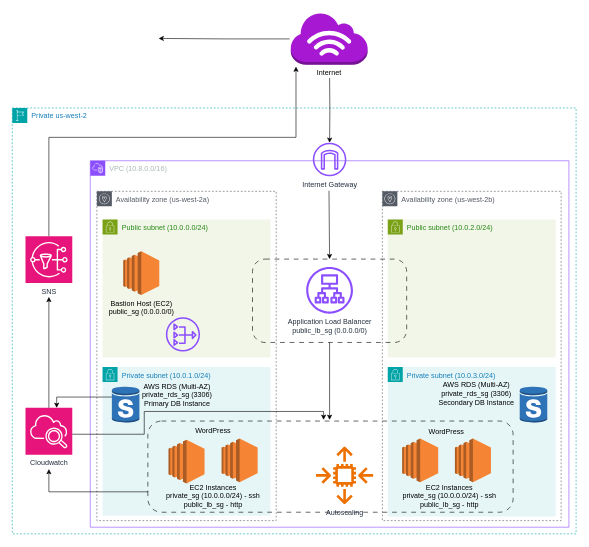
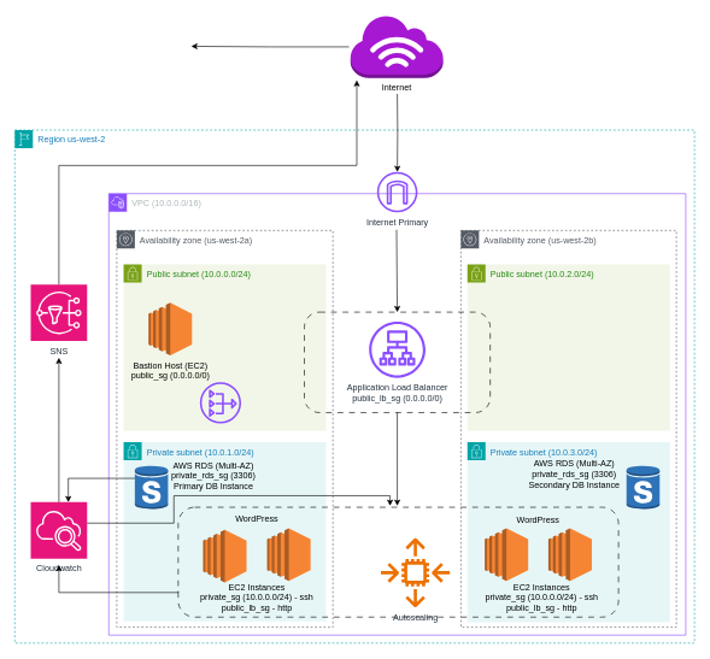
  <mxCell id="0" />
  <mxCell id="1" parent="0" />
  <mxCell id="2" value="" style="group" parent="1" vertex="1" connectable="0"><mxGeometry x="20" y="20" width="940" height="869" as="geometry" /></mxCell>
- <mxCell id="3" value="Private us-west-2" style="points=[[0,0],[0.25,0],[0.5,0],[0.75,0],[1,0],[1,0.25],[1,0.5],[1,0.75],[1,1],[0.75,1],[0.5,1],[0.25,1],[0,1],[0,0.75],[0,0.5],[0,0.25]];outlineConnect=0;gradientColor=none;html=1;whiteSpace=wrap;fontSize=12;fontStyle=0;container=0;pointerEvents=0;collapsible=0;recursiveResize=0;shape=mxgraph.aws4.group;grIcon=mxgraph.aws4.group_region;strokeColor=#00A4A6;fillColor=none;verticalAlign=top;align=left;spacingLeft=30;fontColor=#147EBA;dashed=1;" parent="2" vertex="1"><mxGeometry y="159" width="940" height="710" as="geometry" /></mxCell>
+ <mxCell id="3" value="Region us-west-2" style="points=[[0,0],[0.25,0],[0.5,0],[0.75,0],[1,0],[1,0.25],[1,0.5],[1,0.75],[1,1],[0.75,1],[0.5,1],[0.25,1],[0,1],[0,0.75],[0,0.5],[0,0.25]];outlineConnect=0;gradientColor=none;html=1;whiteSpace=wrap;fontSize=12;fontStyle=0;container=0;pointerEvents=0;collapsible=0;recursiveResize=0;shape=mxgraph.aws4.group;grIcon=mxgraph.aws4.group_region;strokeColor=#00A4A6;fillColor=none;verticalAlign=top;align=left;spacingLeft=30;fontColor=#147EBA;dashed=1;" parent="2" vertex="1"><mxGeometry y="159" width="940" height="710" as="geometry" /></mxCell>
  <mxCell id="4" style="edgeStyle=orthogonalEdgeStyle;rounded=0;orthogonalLoop=1;jettySize=auto;html=1;" parent="2" target="10" edge="1"><mxGeometry relative="1" as="geometry"><mxPoint x="529" y="109" as="sourcePoint" /></mxGeometry></mxCell>
  <mxCell id="5" value="Internet" style="outlineConnect=0;dashed=0;verticalLabelPosition=bottom;verticalAlign=top;align=center;html=1;shape=mxgraph.aws3.internet_3;fillColor=#A718D3;gradientColor=none;container=0;" parent="2" vertex="1"><mxGeometry x="464.32" width="128.08" height="87" as="geometry" /></mxCell>
  <mxCell id="6" style="edgeStyle=orthogonalEdgeStyle;rounded=0;orthogonalLoop=1;jettySize=auto;html=1;" parent="2" source="12" edge="1"><mxGeometry relative="1" as="geometry"><mxPoint x="473" y="90" as="targetPoint" /><Array as="points"><mxPoint x="61" y="208" /><mxPoint x="473" y="208" /></Array></mxGeometry></mxCell>
  <mxCell id="7" style="edgeStyle=orthogonalEdgeStyle;rounded=0;orthogonalLoop=1;jettySize=auto;html=1;exitX=0;exitY=0.7;exitDx=0;exitDy=0;exitPerimeter=0;entryX=0.984;entryY=0.71;entryDx=0;entryDy=0;entryPerimeter=0;" parent="2" edge="1"><mxGeometry relative="1" as="geometry"><mxPoint x="462.27" y="43.9" as="sourcePoint" /><mxPoint x="244.004" y="43.09" as="targetPoint" /><Array as="points"><mxPoint x="353.95" y="44" /></Array></mxGeometry></mxCell>
- <mxCell id="8" value="VPC (10.8.0.0/16)" style="points=[[0,0],[0.25,0],[0.5,0],[0.75,0],[1,0],[1,0.25],[1,0.5],[1,0.75],[1,1],[0.75,1],[0.5,1],[0.25,1],[0,1],[0,0.75],[0,0.5],[0,0.25]];outlineConnect=0;gradientColor=none;html=1;whiteSpace=wrap;fontSize=12;fontStyle=0;container=0;pointerEvents=0;collapsible=0;recursiveResize=0;shape=mxgraph.aws4.group;grIcon=mxgraph.aws4.group_vpc2;strokeColor=#8C4FFF;fillColor=none;verticalAlign=top;align=left;spacingLeft=30;fontColor=#AAB7B8;dashed=0;" parent="2" vertex="1"><mxGeometry x="130" y="247" width="798" height="611" as="geometry" /></mxCell>
+ <mxCell id="8" value="VPC (10.0.0.0/16)" style="points=[[0,0],[0.25,0],[0.5,0],[0.75,0],[1,0],[1,0.25],[1,0.5],[1,0.75],[1,1],[0.75,1],[0.5,1],[0.25,1],[0,1],[0,0.75],[0,0.5],[0,0.25]];outlineConnect=0;gradientColor=none;html=1;whiteSpace=wrap;fontSize=12;fontStyle=0;container=0;pointerEvents=0;collapsible=0;recursiveResize=0;shape=mxgraph.aws4.group;grIcon=mxgraph.aws4.group_vpc2;strokeColor=#8C4FFF;fillColor=none;verticalAlign=top;align=left;spacingLeft=30;fontColor=#AAB7B8;dashed=0;" parent="2" vertex="1"><mxGeometry x="130" y="247" width="798" height="611" as="geometry" /></mxCell>
  <mxCell id="9" style="edgeStyle=orthogonalEdgeStyle;rounded=0;orthogonalLoop=1;jettySize=auto;html=1;entryX=0.5;entryY=0;entryDx=0;entryDy=0;" parent="2" target="29" edge="1"><mxGeometry relative="1" as="geometry"><mxPoint x="528" y="297" as="sourcePoint" /></mxGeometry></mxCell>
- <mxCell id="10" value="Internet Gateway" style="sketch=0;outlineConnect=0;fontColor=#232F3E;gradientColor=none;fillColor=#8C4FFF;strokeColor=none;dashed=0;verticalLabelPosition=bottom;verticalAlign=top;align=center;html=1;fontSize=12;fontStyle=0;aspect=fixed;pointerEvents=1;shape=mxgraph.aws4.internet_gateway;container=0;" parent="2" vertex="1"><mxGeometry x="501" y="217" width="56" height="56" as="geometry" /></mxCell>
- <mxCell id="11" value="Cloudwatch" style="sketch=0;points=[[0,0,0],[0.25,0,0],[0.5,0,0],[0.75,0,0],[1,0,0],[0,1,0],[0.25,1,0],[0.5,1,0],[0.75,1,0],[1,1,0],[0,0.25,0],[0,0.5,0],[0,0.75,0],[1,0.25,0],[1,0.5,0],[1,0.75,0]];points=[[0,0,0],[0.25,0,0],[0.5,0,0],[0.75,0,0],[1,0,0],[0,1,0],[0.25,1,0],[0.5,1,0],[0.75,1,0],[1,1,0],[0,0.25,0],[0,0.5,0],[0,0.75,0],[1,0.25,0],[1,0.5,0],[1,0.75,0]];outlineConnect=0;fontColor=#232F3E;fillColor=#E7157B;strokeColor=#ffffff;dashed=0;verticalLabelPosition=bottom;verticalAlign=top;align=center;html=1;fontSize=12;fontStyle=0;aspect=fixed;shape=mxgraph.aws4.resourceIcon;resIcon=mxgraph.aws4.cloudwatch_2;container=0;" parent="2" vertex="1"><mxGeometry x="22" y="659" width="78" height="78" as="geometry" /></mxCell>
+ <mxCell id="10" value="Internet Primary" style="sketch=0;outlineConnect=0;fontColor=#232F3E;gradientColor=none;fillColor=#8C4FFF;strokeColor=none;dashed=0;verticalLabelPosition=bottom;verticalAlign=top;align=center;html=1;fontSize=12;fontStyle=0;aspect=fixed;pointerEvents=1;shape=mxgraph.aws4.internet_gateway;container=0;" parent="2" vertex="1"><mxGeometry x="501" y="217" width="56" height="56" as="geometry" /></mxCell>
+ <mxCell id="11" value="Cloudwatch" style="sketch=0;points=[[0,0,0],[0.25,0,0],[0.5,0,0],[0.75,0,0],[1,0,0],[0,1,0],[0.25,1,0],[0.5,1,0],[0.75,1,0],[1,1,0],[0,0.25,0],[0,0.5,0],[0,0.75,0],[1,0.25,0],[1,0.5,0],[1,0.75,0]];points=[[0,0,0],[0.25,0,0],[0.5,0,0],[0.75,0,0],[1,0,0],[0,1,0],[0.25,1,0],[0.5,1,0],[0.75,1,0],[1,1,0],[0,0.25,0],[0,0.5,0],[0,0.75,0],[1,0.25,0],[1,0.5,0],[1,0.75,0]];outlineConnect=0;fontColor=#232F3E;fillColor=#E7157B;strokeColor=#ffffff;dashed=0;verticalLabelPosition=bottom;verticalAlign=top;align=center;html=1;fontSize=12;fontStyle=0;aspect=fixed;shape=mxgraph.aws4.resourceIcon;resIcon=mxgraph.aws4.cloudwatch_2;container=0;" parent="2" vertex="1"><mxGeometry x="22" y="674" width="78" height="78" as="geometry" /></mxCell>
  <mxCell id="12" value="SNS" style="sketch=0;points=[[0,0,0],[0.25,0,0],[0.5,0,0],[0.75,0,0],[1,0,0],[0,1,0],[0.25,1,0],[0.5,1,0],[0.75,1,0],[1,1,0],[0,0.25,0],[0,0.5,0],[0,0.75,0],[1,0.25,0],[1,0.5,0],[1,0.75,0]];outlineConnect=0;fontColor=#232F3E;fillColor=#E7157B;strokeColor=#ffffff;dashed=0;verticalLabelPosition=bottom;verticalAlign=top;align=center;html=1;fontSize=12;fontStyle=0;aspect=fixed;shape=mxgraph.aws4.resourceIcon;resIcon=mxgraph.aws4.sns;container=0;" parent="2" vertex="1"><mxGeometry x="22" y="373" width="78" height="78" as="geometry" /></mxCell>
  <mxCell id="13" style="edgeStyle=orthogonalEdgeStyle;rounded=0;orthogonalLoop=1;jettySize=auto;html=1;" parent="2" source="11" edge="1"><mxGeometry relative="1" as="geometry"><mxPoint x="61" y="474" as="targetPoint" /></mxGeometry></mxCell>
  <mxCell id="14" value="Availability zone (us-west-2b)" style="sketch=0;outlineConnect=0;gradientColor=none;html=1;whiteSpace=wrap;fontSize=12;fontStyle=0;shape=mxgraph.aws4.group;grIcon=mxgraph.aws4.group_availability_zone;strokeColor=#545B64;fillColor=none;verticalAlign=top;align=left;spacingLeft=30;fontColor=#545B64;dashed=1;container=0;" parent="2" vertex="1"><mxGeometry x="617" y="298" width="298" height="549" as="geometry" /></mxCell>
  <mxCell id="15" value="Availability zone (us-west-2a)" style="sketch=0;outlineConnect=0;gradientColor=none;html=1;whiteSpace=wrap;fontSize=12;fontStyle=0;shape=mxgraph.aws4.group;grIcon=mxgraph.aws4.group_availability_zone;strokeColor=#545B64;fillColor=none;verticalAlign=top;align=left;spacingLeft=30;fontColor=#545B64;dashed=1;container=0;" parent="2" vertex="1"><mxGeometry x="141" y="298" width="299" height="549" as="geometry" /></mxCell>
  <mxCell id="16" value="Public subnet (10.0.0.0/24)" style="points=[[0,0],[0.25,0],[0.5,0],[0.75,0],[1,0],[1,0.25],[1,0.5],[1,0.75],[1,1],[0.75,1],[0.5,1],[0.25,1],[0,1],[0,0.75],[0,0.5],[0,0.25]];outlineConnect=0;gradientColor=none;html=1;whiteSpace=wrap;fontSize=12;fontStyle=0;container=0;pointerEvents=0;collapsible=0;recursiveResize=0;shape=mxgraph.aws4.group;grIcon=mxgraph.aws4.group_security_group;grStroke=0;strokeColor=#7AA116;fillColor=#F2F6E8;verticalAlign=top;align=left;spacingLeft=30;fontColor=#248814;dashed=0;" parent="2" vertex="1"><mxGeometry x="150.5" y="345" width="280" height="230" as="geometry" /></mxCell>
  <mxCell id="17" value="Public subnet (10.0.2.0/24)" style="points=[[0,0],[0.25,0],[0.5,0],[0.75,0],[1,0],[1,0.25],[1,0.5],[1,0.75],[1,1],[0.75,1],[0.5,1],[0.25,1],[0,1],[0,0.75],[0,0.5],[0,0.25]];outlineConnect=0;gradientColor=none;html=1;whiteSpace=wrap;fontSize=12;fontStyle=0;container=0;pointerEvents=0;collapsible=0;recursiveResize=0;shape=mxgraph.aws4.group;grIcon=mxgraph.aws4.group_security_group;grStroke=0;strokeColor=#7AA116;fillColor=#F2F6E8;verticalAlign=top;align=left;spacingLeft=30;fontColor=#248814;dashed=0;" parent="2" vertex="1"><mxGeometry x="626" y="345" width="280" height="230" as="geometry" /></mxCell>
  <mxCell id="18" value="Private subnet (10.0.1.0/24)" style="points=[[0,0],[0.25,0],[0.5,0],[0.75,0],[1,0],[1,0.25],[1,0.5],[1,0.75],[1,1],[0.75,1],[0.5,1],[0.25,1],[0,1],[0,0.75],[0,0.5],[0,0.25]];outlineConnect=0;gradientColor=none;html=1;whiteSpace=wrap;fontSize=12;fontStyle=0;container=0;pointerEvents=0;collapsible=0;recursiveResize=0;shape=mxgraph.aws4.group;grIcon=mxgraph.aws4.group_security_group;grStroke=0;strokeColor=#00A4A6;fillColor=#E6F6F7;verticalAlign=top;align=left;spacingLeft=30;fontColor=#147EBA;dashed=0;" parent="2" vertex="1"><mxGeometry x="150.5" y="591" width="280" height="248" as="geometry" /></mxCell>
  <mxCell id="19" value="Private subnet (10.0.3.0/24)" style="points=[[0,0],[0.25,0],[0.5,0],[0.75,0],[1,0],[1,0.25],[1,0.5],[1,0.75],[1,1],[0.75,1],[0.5,1],[0.25,1],[0,1],[0,0.75],[0,0.5],[0,0.25]];outlineConnect=0;gradientColor=none;html=1;whiteSpace=wrap;fontSize=12;fontStyle=0;container=0;pointerEvents=0;collapsible=0;recursiveResize=0;shape=mxgraph.aws4.group;grIcon=mxgraph.aws4.group_security_group;grStroke=0;strokeColor=#00A4A6;fillColor=#E6F6F7;verticalAlign=top;align=left;spacingLeft=30;fontColor=#147EBA;dashed=0;" parent="2" vertex="1"><mxGeometry x="626" y="591" width="280" height="249" as="geometry" /></mxCell>
  <mxCell id="20" value="Application Load Balancer&lt;div&gt;public_lb_sg (0.0.0.0/0)&lt;/div&gt;" style="sketch=0;outlineConnect=0;fontColor=#232F3E;gradientColor=none;fillColor=#8C4FFF;strokeColor=none;dashed=0;verticalLabelPosition=bottom;verticalAlign=top;align=center;html=1;fontSize=12;fontStyle=0;aspect=fixed;pointerEvents=1;shape=mxgraph.aws4.application_load_balancer;container=0;" parent="2" vertex="1"><mxGeometry x="490" y="424" width="78" height="78" as="geometry" /></mxCell>
  <mxCell id="21" value="" style="outlineConnect=0;dashed=0;verticalLabelPosition=bottom;verticalAlign=top;align=center;html=1;shape=mxgraph.aws3.ec2;fillColor=#F58534;gradientColor=none;container=0;" parent="2" vertex="1"><mxGeometry x="650" y="710" width="60.05" height="73" as="geometry" /></mxCell>
  <mxCell id="22" value="" style="outlineConnect=0;dashed=0;verticalLabelPosition=bottom;verticalAlign=top;align=center;html=1;shape=mxgraph.aws3.ec2;fillColor=#F58534;gradientColor=none;container=0;" parent="2" vertex="1"><mxGeometry x="737.98" y="710" width="60.05" height="73" as="geometry" /></mxCell>
  <mxCell id="23" value="EC2 Instances&lt;div&gt;private_sg (10.0.0.0/24) - ssh&lt;br&gt;public_lb_sg - http&lt;/div&gt;" style="text;html=1;align=center;verticalAlign=middle;whiteSpace=wrap;rounded=0;container=0;" parent="2" vertex="1"><mxGeometry x="638" y="775.17" width="182" height="60.67" as="geometry" /></mxCell>
  <mxCell id="24" value="WordPress" style="text;html=1;align=center;verticalAlign=middle;whiteSpace=wrap;rounded=0;container=0;" parent="2" vertex="1"><mxGeometry x="679" y="684" width="90" height="30" as="geometry" /></mxCell>
  <mxCell id="25" value="" style="outlineConnect=0;dashed=0;verticalLabelPosition=bottom;verticalAlign=top;align=center;html=1;shape=mxgraph.aws3.rds_db_instance_standby_multi_az;fillColor=#2E73B8;gradientColor=none;container=0;" parent="2" vertex="1"><mxGeometry x="166" y="623" width="46" height="61" as="geometry" /></mxCell>
  <mxCell id="26" value="AWS RDS (Multi-AZ)&lt;div&gt;private_rds_sg (3306)&lt;br&gt;Primary DB Instance&lt;/div&gt;" style="text;html=1;align=center;verticalAlign=middle;whiteSpace=wrap;rounded=0;container=0;" parent="2" vertex="1"><mxGeometry x="212" y="623" width="126" height="30" as="geometry" /></mxCell>
  <mxCell id="27" value="" style="outlineConnect=0;dashed=0;verticalLabelPosition=bottom;verticalAlign=top;align=center;html=1;shape=mxgraph.aws3.rds_db_instance_standby_multi_az;fillColor=#2E73B8;gradientColor=none;container=0;" parent="2" vertex="1"><mxGeometry x="846" y="623" width="46" height="61" as="geometry" /></mxCell>
  <mxCell id="28" value="AWS RDS (Multi-AZ)&lt;div&gt;private_rds_sg (3306)&lt;br&gt;Secondary DB Instance&lt;/div&gt;" style="text;html=1;align=center;verticalAlign=middle;whiteSpace=wrap;rounded=0;container=0;" parent="2" vertex="1"><mxGeometry x="698" y="620" width="152" height="30" as="geometry" /></mxCell>
  <mxCell id="29" value="" style="rounded=1;whiteSpace=wrap;html=1;strokeColor=default;dashed=1;dashPattern=8 8;fillColor=none;container=0;" parent="2" vertex="1"><mxGeometry x="400.5" y="411" width="257" height="139" as="geometry" /></mxCell>
  <mxCell id="30" value="EC2 Instances&lt;div&gt;private_sg (10.0.0.0/24) - ssh&lt;br&gt;public_lb_sg - http&lt;/div&gt;" style="text;html=1;align=center;verticalAlign=middle;whiteSpace=wrap;rounded=0;container=0;" parent="2" vertex="1"><mxGeometry x="239" y="783" width="192" height="45" as="geometry" /></mxCell>
  <mxCell id="31" value="" style="rounded=1;whiteSpace=wrap;html=1;strokeColor=default;dashed=1;dashPattern=8 8;fillColor=none;container=0;" parent="2" vertex="1"><mxGeometry x="226" y="681" width="609" height="152" as="geometry" /></mxCell>
  <mxCell id="32" value="" style="sketch=0;outlineConnect=0;fontColor=#232F3E;gradientColor=none;fillColor=#8C4FFF;strokeColor=none;dashed=0;verticalLabelPosition=bottom;verticalAlign=top;align=center;html=1;fontSize=12;fontStyle=0;aspect=fixed;pointerEvents=1;shape=mxgraph.aws4.nat_gateway;container=0;" parent="2" vertex="1"><mxGeometry x="256" y="508" width="57" height="57" as="geometry" /></mxCell>
  <mxCell id="33" value="Bastion Host (EC2)&lt;div&gt;public_sg (0.0.0.0/0)&lt;/div&gt;" style="outlineConnect=0;dashed=0;verticalLabelPosition=bottom;verticalAlign=top;align=center;html=1;shape=mxgraph.aws3.ec2;fillColor=#F58534;gradientColor=none;container=0;" parent="2" vertex="1"><mxGeometry x="185" y="398" width="60.05" height="73" as="geometry" /></mxCell>
  <mxCell id="34" value="" style="outlineConnect=0;dashed=0;verticalLabelPosition=bottom;verticalAlign=top;align=center;html=1;shape=mxgraph.aws3.ec2;fillColor=#F58534;gradientColor=none;container=0;" parent="2" vertex="1"><mxGeometry x="260.47" y="712" width="60.05" height="73" as="geometry" /></mxCell>
  <mxCell id="35" value="WordPress" style="text;html=1;align=center;verticalAlign=middle;whiteSpace=wrap;rounded=0;container=0;" parent="2" vertex="1"><mxGeometry x="290" y="682" width="90" height="30" as="geometry" /></mxCell>
  <mxCell id="36" value="Autoscaling" style="sketch=0;outlineConnect=0;fontColor=#232F3E;gradientColor=none;fillColor=#ED7100;strokeColor=none;dashed=0;verticalLabelPosition=bottom;verticalAlign=top;align=center;html=1;fontSize=12;fontStyle=0;aspect=fixed;pointerEvents=1;shape=mxgraph.aws4.auto_scaling2;container=0;" parent="2" vertex="1"><mxGeometry x="506" y="723.5" width="96" height="96" as="geometry" /></mxCell>
  <mxCell id="37" value="" style="outlineConnect=0;dashed=0;verticalLabelPosition=bottom;verticalAlign=top;align=center;html=1;shape=mxgraph.aws3.ec2;fillColor=#F58534;gradientColor=none;container=0;" parent="2" vertex="1"><mxGeometry x="349" y="710" width="60.05" height="73" as="geometry" /></mxCell>
  <mxCell id="38" style="edgeStyle=orthogonalEdgeStyle;rounded=0;orthogonalLoop=1;jettySize=auto;html=1;" parent="2" source="11" edge="1"><mxGeometry relative="1" as="geometry"><Array as="points"><mxPoint x="220" y="703" /><mxPoint x="220" y="665" /><mxPoint x="519" y="665" /></Array><mxPoint x="519" y="679" as="targetPoint" /></mxGeometry></mxCell>
  <mxCell id="39" style="edgeStyle=orthogonalEdgeStyle;rounded=0;orthogonalLoop=1;jettySize=auto;html=1;" parent="2" edge="1"><mxGeometry relative="1" as="geometry"><mxPoint x="226" y="797" as="sourcePoint" /><mxPoint x="61" y="761" as="targetPoint" /><Array as="points"><mxPoint x="226" y="799" /><mxPoint x="61" y="799" /></Array></mxGeometry></mxCell>
  <mxCell id="40" value="" style="edgeStyle=orthogonalEdgeStyle;rounded=0;orthogonalLoop=1;jettySize=auto;html=1;" parent="2" source="25" target="11" edge="1"><mxGeometry relative="1" as="geometry"><Array as="points"><mxPoint x="74" y="641" /></Array></mxGeometry></mxCell>
  <mxCell id="41" style="edgeStyle=orthogonalEdgeStyle;rounded=0;orthogonalLoop=1;jettySize=auto;html=1;" parent="2" source="29" edge="1"><mxGeometry relative="1" as="geometry"><mxPoint x="529" y="679" as="targetPoint" /></mxGeometry></mxCell>
